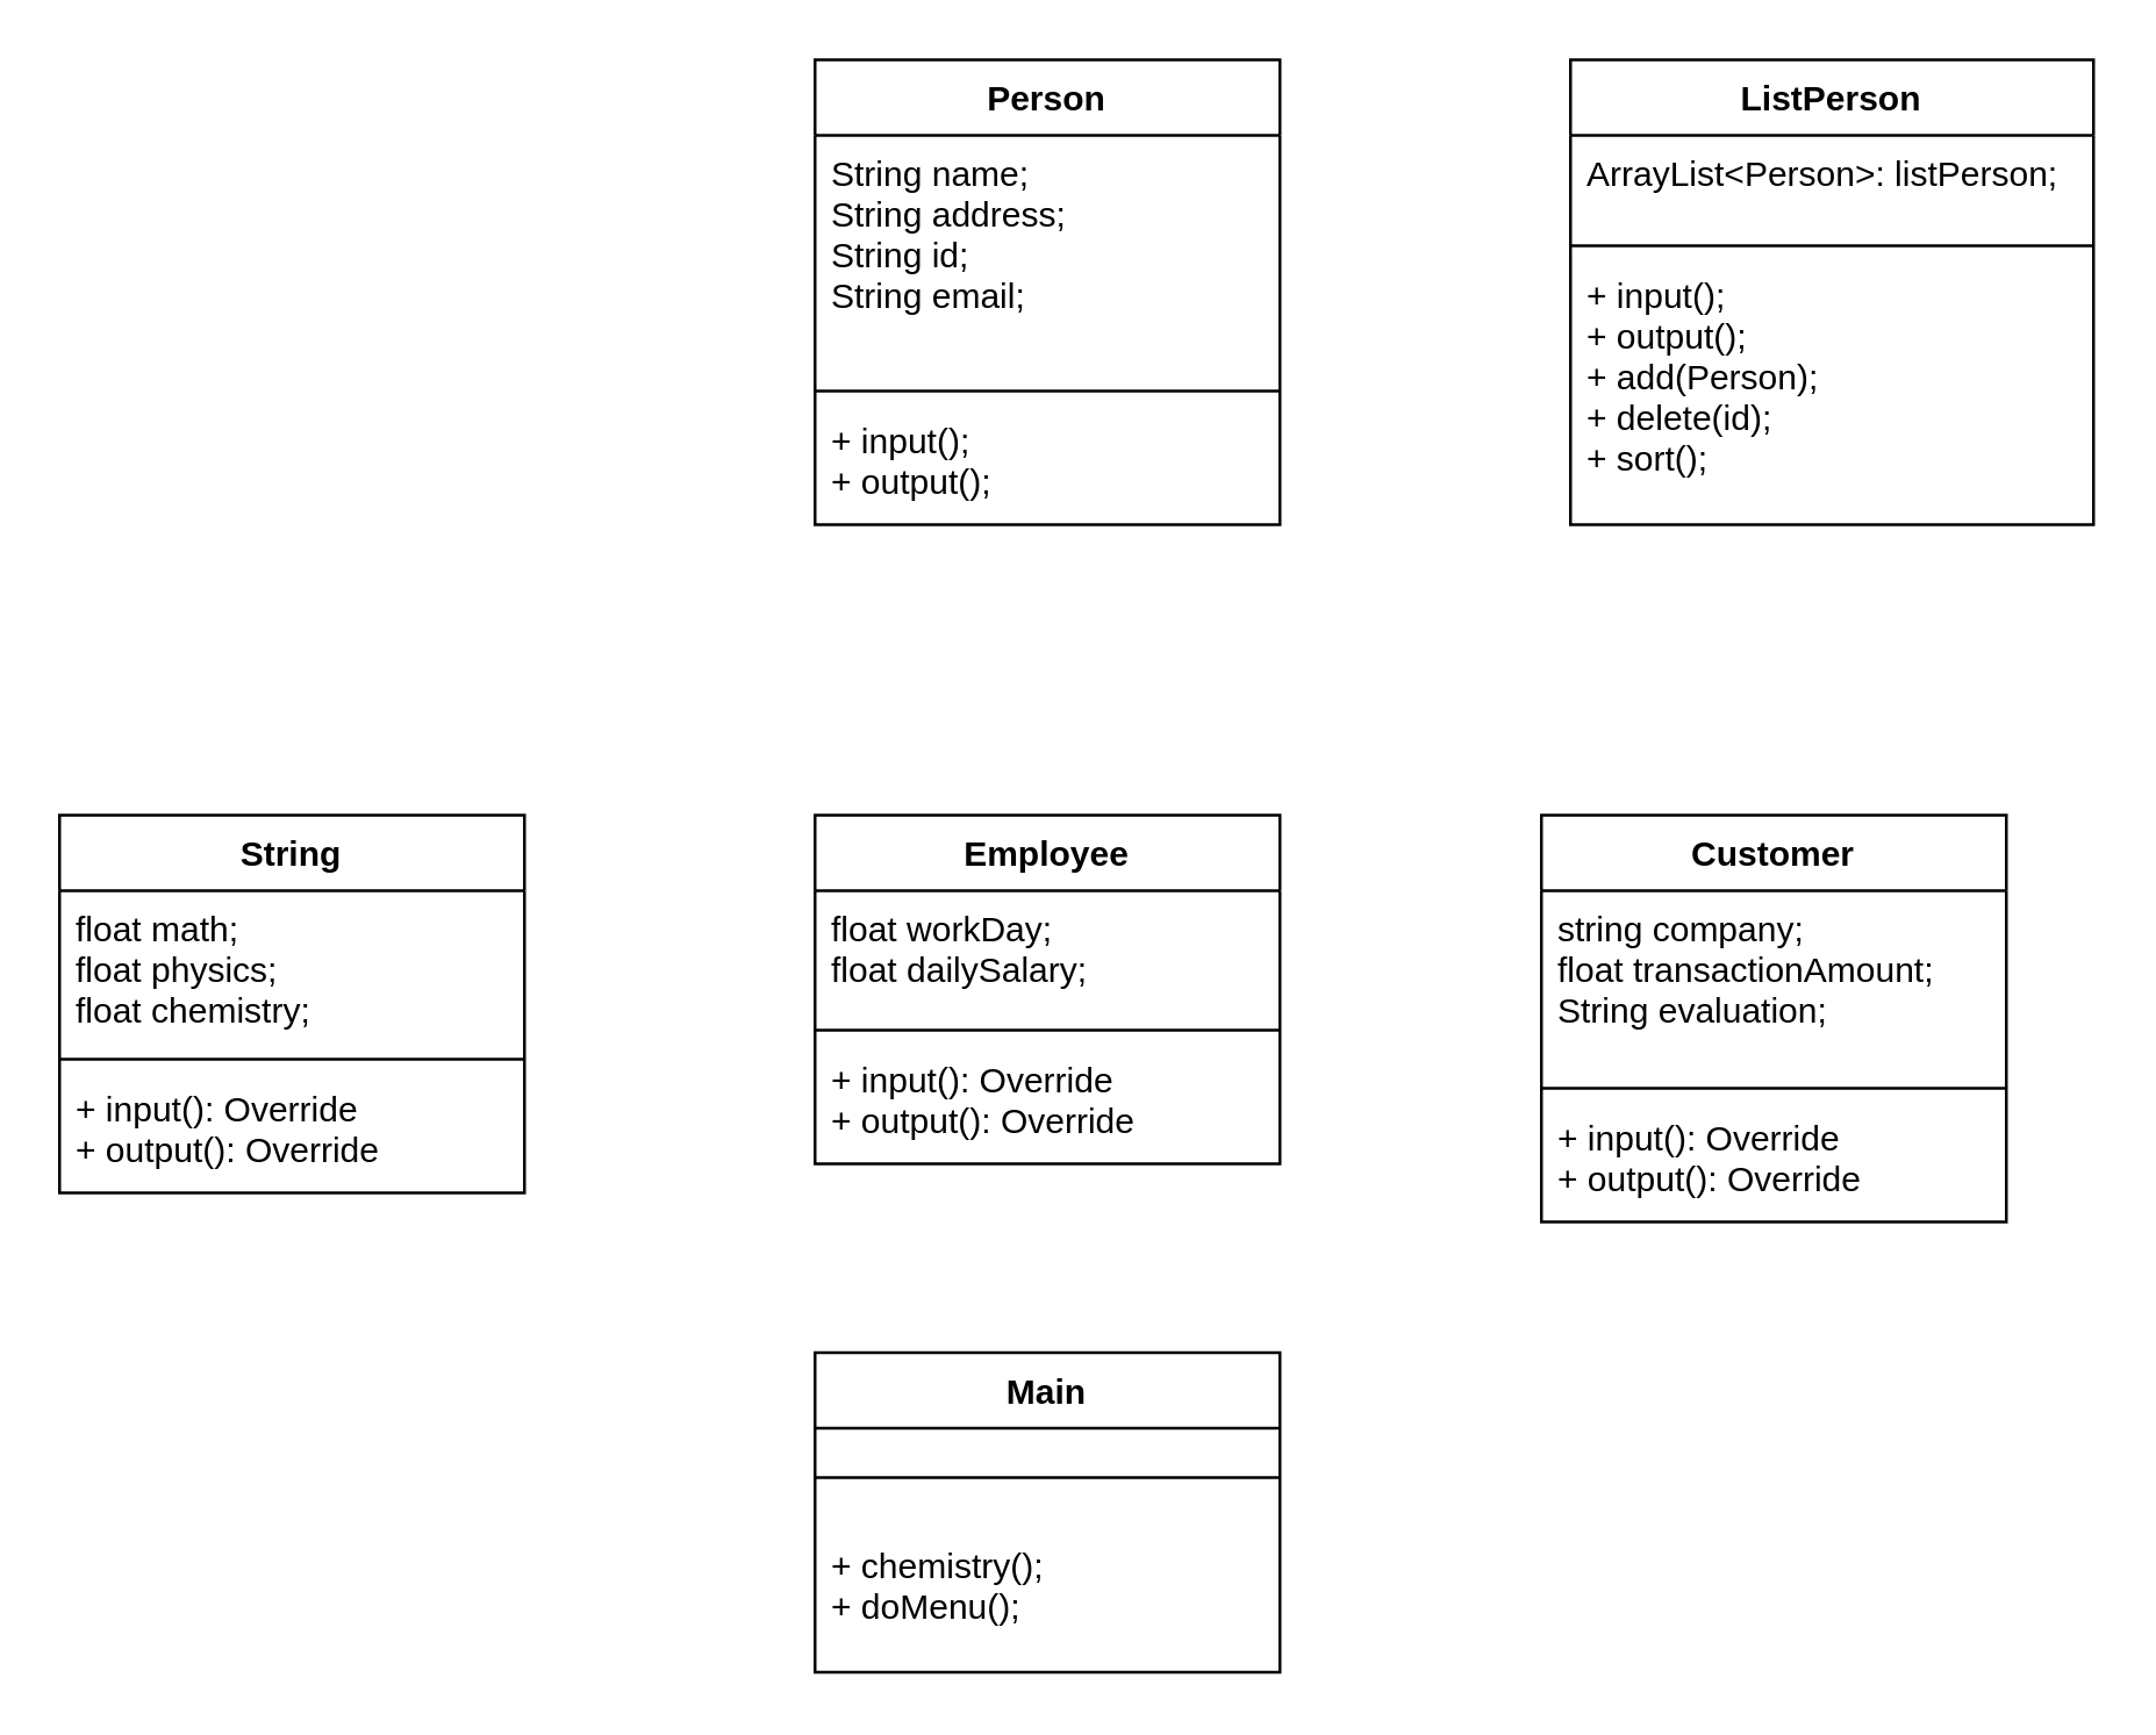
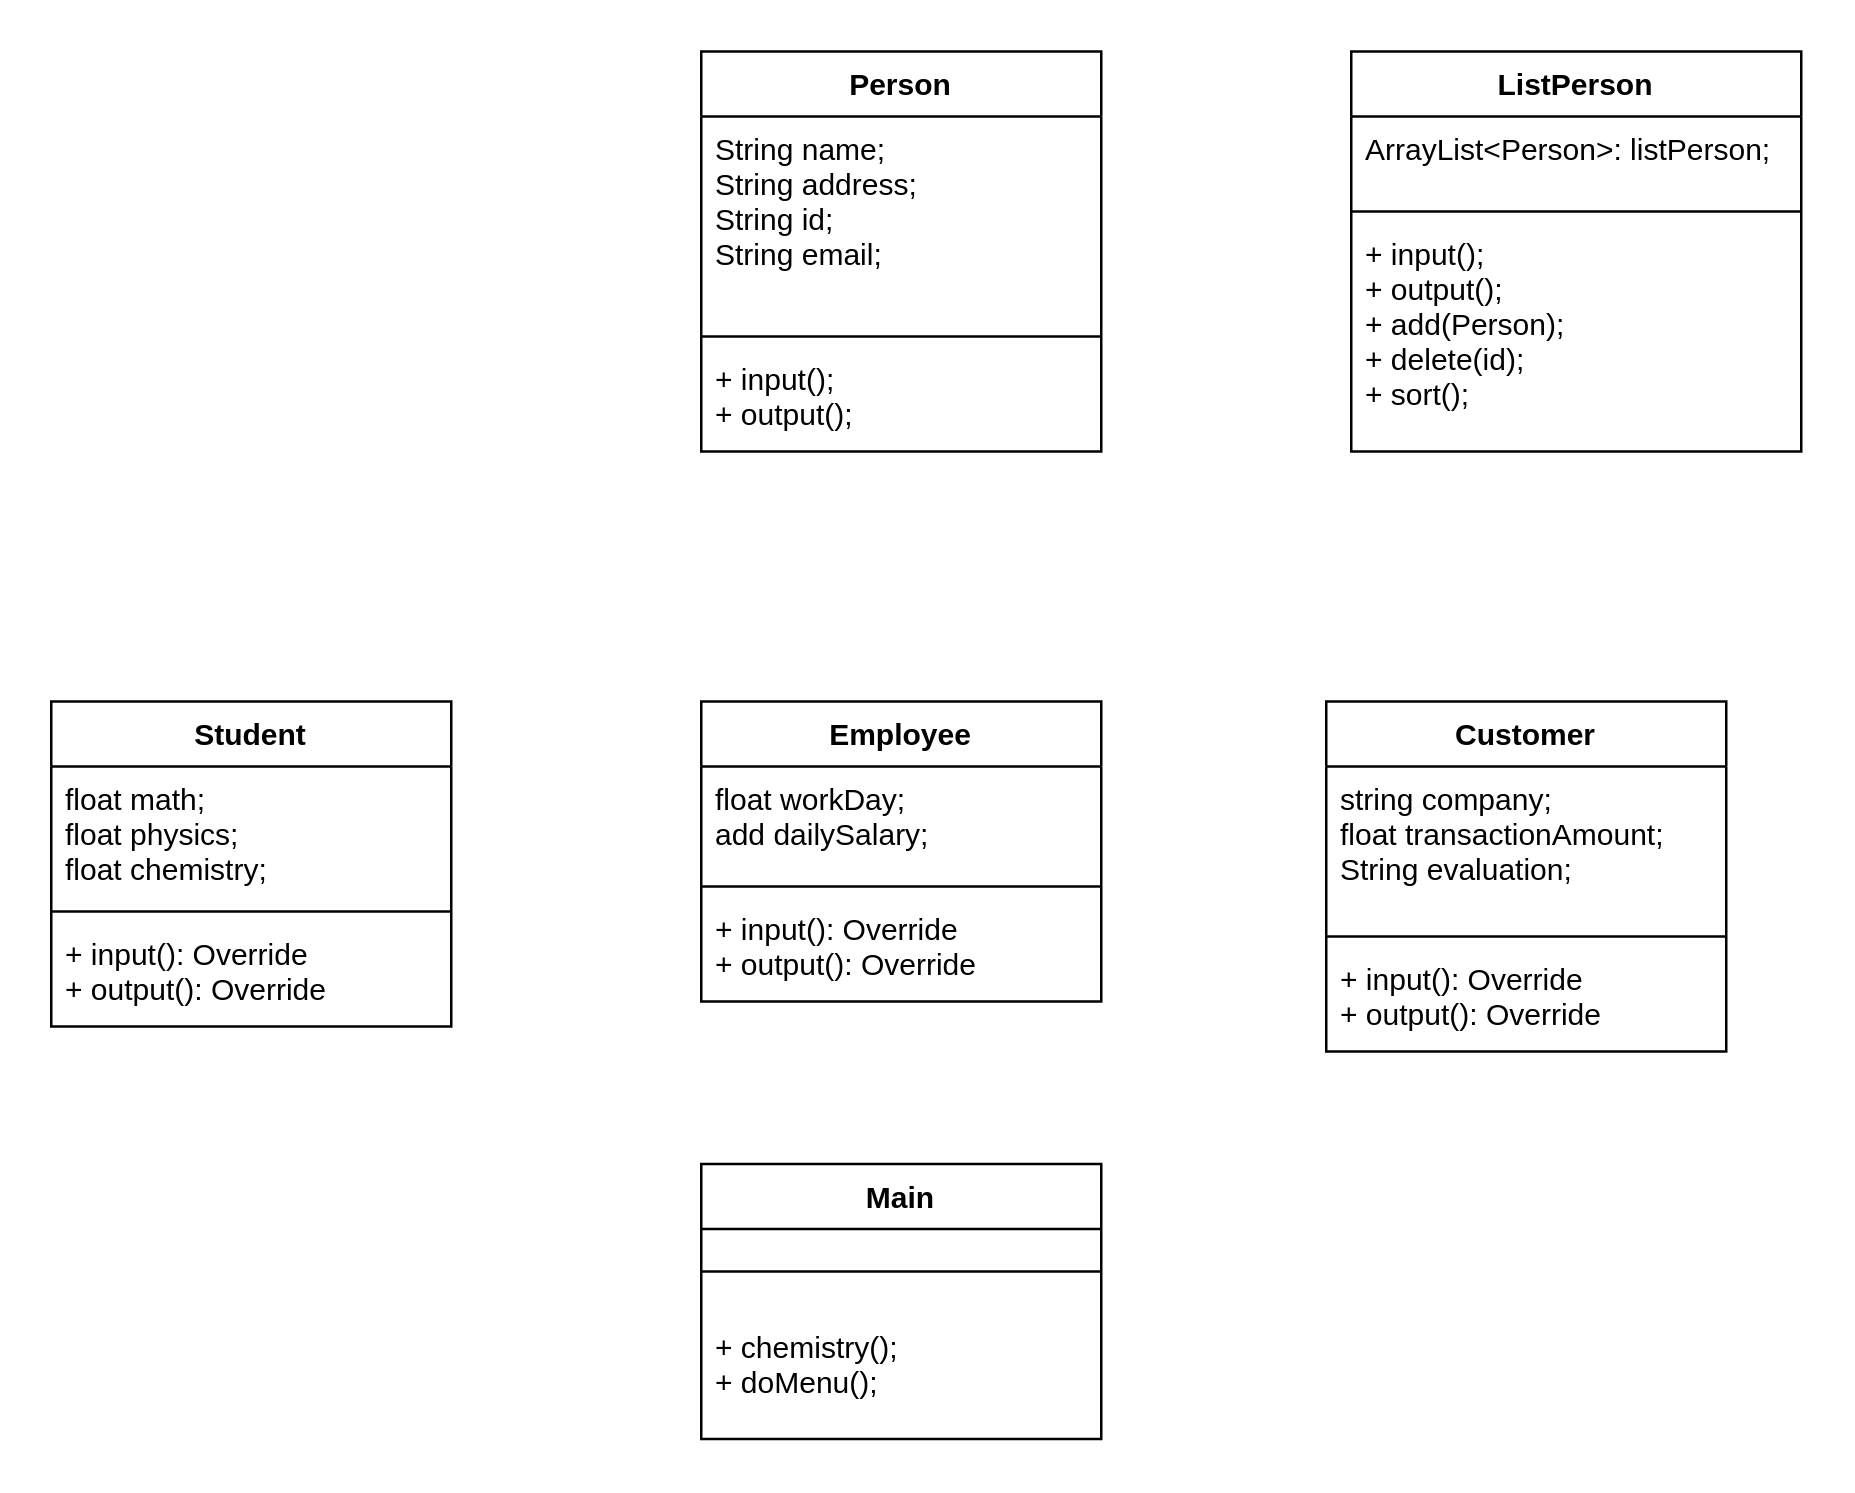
  <mxCell id="0" />
  <mxCell id="1" parent="0" />
  <mxCell id="2" value="Person" style="swimlane;fontStyle=1;align=center;verticalAlign=top;childLayout=stackLayout;horizontal=1;startSize=26;horizontalStack=0;resizeParent=1;resizeParentMax=0;resizeLast=0;collapsible=1;marginBottom=0;" vertex="1" parent="1"><mxGeometry x="280" y="20" width="160" height="160" as="geometry" /></mxCell>
  <mxCell id="3" value="String name;&#10;String address;&#10;String id;&#10;String email;" style="text;strokeColor=none;fillColor=none;align=left;verticalAlign=top;spacingLeft=4;spacingRight=4;overflow=hidden;rotatable=0;points=[[0,0.5],[1,0.5]];portConstraint=eastwest;" vertex="1" parent="2"><mxGeometry y="26" width="160" height="84" as="geometry" /></mxCell>
  <mxCell id="4" value="" style="line;strokeWidth=1;fillColor=none;align=left;verticalAlign=middle;spacingTop=-1;spacingLeft=3;spacingRight=3;rotatable=0;labelPosition=right;points=[];portConstraint=eastwest;" vertex="1" parent="2"><mxGeometry y="110" width="160" height="8" as="geometry" /></mxCell>
  <mxCell id="5" value="+ input();&#10;+ output();" style="text;strokeColor=none;fillColor=none;align=left;verticalAlign=top;spacingLeft=4;spacingRight=4;overflow=hidden;rotatable=0;points=[[0,0.5],[1,0.5]];portConstraint=eastwest;" vertex="1" parent="2"><mxGeometry y="118" width="160" height="42" as="geometry" /></mxCell>
- <mxCell id="6" value="String" style="swimlane;fontStyle=1;align=center;verticalAlign=top;childLayout=stackLayout;horizontal=1;startSize=26;horizontalStack=0;resizeParent=1;resizeParentMax=0;resizeLast=0;collapsible=1;marginBottom=0;" vertex="1" parent="1"><mxGeometry x="20" y="280" width="160" height="130" as="geometry" /></mxCell>
+ <mxCell id="6" value="Student" style="swimlane;fontStyle=1;align=center;verticalAlign=top;childLayout=stackLayout;horizontal=1;startSize=26;horizontalStack=0;resizeParent=1;resizeParentMax=0;resizeLast=0;collapsible=1;marginBottom=0;" vertex="1" parent="1"><mxGeometry x="20" y="280" width="160" height="130" as="geometry" /></mxCell>
  <mxCell id="7" value="float math;&#10;float physics;&#10;float chemistry;" style="text;strokeColor=none;fillColor=none;align=left;verticalAlign=top;spacingLeft=4;spacingRight=4;overflow=hidden;rotatable=0;points=[[0,0.5],[1,0.5]];portConstraint=eastwest;" vertex="1" parent="6"><mxGeometry y="26" width="160" height="54" as="geometry" /></mxCell>
  <mxCell id="8" value="" style="line;strokeWidth=1;fillColor=none;align=left;verticalAlign=middle;spacingTop=-1;spacingLeft=3;spacingRight=3;rotatable=0;labelPosition=right;points=[];portConstraint=eastwest;" vertex="1" parent="6"><mxGeometry y="80" width="160" height="8" as="geometry" /></mxCell>
  <mxCell id="9" value="+ input(): Override&#10;+ output(): Override" style="text;strokeColor=none;fillColor=none;align=left;verticalAlign=top;spacingLeft=4;spacingRight=4;overflow=hidden;rotatable=0;points=[[0,0.5],[1,0.5]];portConstraint=eastwest;" vertex="1" parent="6"><mxGeometry y="88" width="160" height="42" as="geometry" /></mxCell>
  <mxCell id="10" value="Employee" style="swimlane;fontStyle=1;align=center;verticalAlign=top;childLayout=stackLayout;horizontal=1;startSize=26;horizontalStack=0;resizeParent=1;resizeParentMax=0;resizeLast=0;collapsible=1;marginBottom=0;" vertex="1" parent="1"><mxGeometry x="280" y="280" width="160" height="120" as="geometry" /></mxCell>
- <mxCell id="11" value="float workDay;&#10;float dailySalary;&#10;" style="text;strokeColor=none;fillColor=none;align=left;verticalAlign=top;spacingLeft=4;spacingRight=4;overflow=hidden;rotatable=0;points=[[0,0.5],[1,0.5]];portConstraint=eastwest;" vertex="1" parent="10"><mxGeometry y="26" width="160" height="44" as="geometry" /></mxCell>
+ <mxCell id="11" value="float workDay;&#10;add dailySalary;&#10;" style="text;strokeColor=none;fillColor=none;align=left;verticalAlign=top;spacingLeft=4;spacingRight=4;overflow=hidden;rotatable=0;points=[[0,0.5],[1,0.5]];portConstraint=eastwest;" vertex="1" parent="10"><mxGeometry y="26" width="160" height="44" as="geometry" /></mxCell>
  <mxCell id="12" value="" style="line;strokeWidth=1;fillColor=none;align=left;verticalAlign=middle;spacingTop=-1;spacingLeft=3;spacingRight=3;rotatable=0;labelPosition=right;points=[];portConstraint=eastwest;" vertex="1" parent="10"><mxGeometry y="70" width="160" height="8" as="geometry" /></mxCell>
  <mxCell id="13" value="+ input(): Override&#10;+ output(): Override" style="text;strokeColor=none;fillColor=none;align=left;verticalAlign=top;spacingLeft=4;spacingRight=4;overflow=hidden;rotatable=0;points=[[0,0.5],[1,0.5]];portConstraint=eastwest;" vertex="1" parent="10"><mxGeometry y="78" width="160" height="42" as="geometry" /></mxCell>
  <mxCell id="14" value="Customer" style="swimlane;fontStyle=1;align=center;verticalAlign=top;childLayout=stackLayout;horizontal=1;startSize=26;horizontalStack=0;resizeParent=1;resizeParentMax=0;resizeLast=0;collapsible=1;marginBottom=0;" vertex="1" parent="1"><mxGeometry x="530" y="280" width="160" height="140" as="geometry" /></mxCell>
  <mxCell id="15" value="string company;&#10;float transactionAmount;&#10;String evaluation;" style="text;strokeColor=none;fillColor=none;align=left;verticalAlign=top;spacingLeft=4;spacingRight=4;overflow=hidden;rotatable=0;points=[[0,0.5],[1,0.5]];portConstraint=eastwest;" vertex="1" parent="14"><mxGeometry y="26" width="160" height="64" as="geometry" /></mxCell>
  <mxCell id="16" value="" style="line;strokeWidth=1;fillColor=none;align=left;verticalAlign=middle;spacingTop=-1;spacingLeft=3;spacingRight=3;rotatable=0;labelPosition=right;points=[];portConstraint=eastwest;" vertex="1" parent="14"><mxGeometry y="90" width="160" height="8" as="geometry" /></mxCell>
  <mxCell id="17" value="+ input(): Override&#10;+ output(): Override" style="text;strokeColor=none;fillColor=none;align=left;verticalAlign=top;spacingLeft=4;spacingRight=4;overflow=hidden;rotatable=0;points=[[0,0.5],[1,0.5]];portConstraint=eastwest;" vertex="1" parent="14"><mxGeometry y="98" width="160" height="42" as="geometry" /></mxCell>
  <mxCell id="18" value="ListPerson" style="swimlane;fontStyle=1;align=center;verticalAlign=top;childLayout=stackLayout;horizontal=1;startSize=26;horizontalStack=0;resizeParent=1;resizeParentMax=0;resizeLast=0;collapsible=1;marginBottom=0;" vertex="1" parent="1"><mxGeometry x="540" y="20" width="180" height="160" as="geometry" /></mxCell>
  <mxCell id="19" value="ArrayList&lt;Person&gt;: listPerson;" style="text;strokeColor=none;fillColor=none;align=left;verticalAlign=top;spacingLeft=4;spacingRight=4;overflow=hidden;rotatable=0;points=[[0,0.5],[1,0.5]];portConstraint=eastwest;" vertex="1" parent="18"><mxGeometry y="26" width="180" height="34" as="geometry" /></mxCell>
  <mxCell id="20" value="" style="line;strokeWidth=1;fillColor=none;align=left;verticalAlign=middle;spacingTop=-1;spacingLeft=3;spacingRight=3;rotatable=0;labelPosition=right;points=[];portConstraint=eastwest;" vertex="1" parent="18"><mxGeometry y="60" width="180" height="8" as="geometry" /></mxCell>
  <mxCell id="21" value="+ input();&#10;+ output();&#10;+ add(Person);&#10;+ delete(id);&#10;+ sort();" style="text;strokeColor=none;fillColor=none;align=left;verticalAlign=top;spacingLeft=4;spacingRight=4;overflow=hidden;rotatable=0;points=[[0,0.5],[1,0.5]];portConstraint=eastwest;" vertex="1" parent="18"><mxGeometry y="68" width="180" height="92" as="geometry" /></mxCell>
  <mxCell id="22" value="Main" style="swimlane;fontStyle=1;align=center;verticalAlign=top;childLayout=stackLayout;horizontal=1;startSize=26;horizontalStack=0;resizeParent=1;resizeParentMax=0;resizeLast=0;collapsible=1;marginBottom=0;" vertex="1" parent="1"><mxGeometry x="280" y="465" width="160" height="110" as="geometry" /></mxCell>
  <mxCell id="23" value="" style="line;strokeWidth=1;fillColor=none;align=left;verticalAlign=middle;spacingTop=-1;spacingLeft=3;spacingRight=3;rotatable=0;labelPosition=right;points=[];portConstraint=eastwest;" vertex="1" parent="22"><mxGeometry y="26" width="160" height="34" as="geometry" /></mxCell>
  <mxCell id="24" value="+ chemistry();&#10;+ doMenu();" style="text;strokeColor=none;fillColor=none;align=left;verticalAlign=top;spacingLeft=4;spacingRight=4;overflow=hidden;rotatable=0;points=[[0,0.5],[1,0.5]];portConstraint=eastwest;" vertex="1" parent="22"><mxGeometry y="60" width="160" height="50" as="geometry" /></mxCell>
